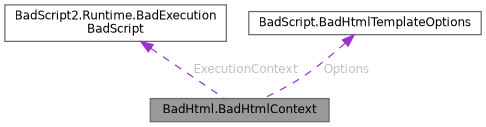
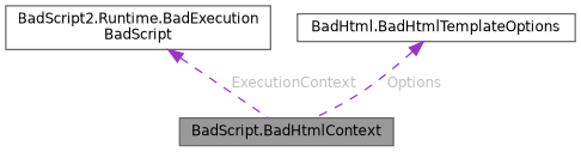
  digraph {
    node [color=gray40 fillcolor=white fontname=Helvetica fontsize=10 shape=box style=filled]
    edge [color=darkorchid3 dir=back fontcolor=grey fontname=Helvetica fontsize=10 labelfontname=Helvetica labelfontsize=10 style=dashed]
-   n1 [fillcolor=grey60 fontcolor=black height=0.2 label="BadHtml.BadHtmlContext" width=0.4]
+   n1 [fillcolor=grey60 fontcolor=black height=0.2 label="BadScript.BadHtmlContext" width=0.4]
    n2 [height=0.2 label="BadScript2.Runtime.BadExecution\lBadScript" width=0.4]
-   n3 [height=0.2 label="BadScript.BadHtmlTemplateOptions" width=0.4]
+   n3 [height=0.2 label="BadHtml.BadHtmlTemplateOptions" width=0.4]
    n2 -> n1 [label=" ExecutionContext"]
    n3 -> n1 [label=" Options"]
  }
